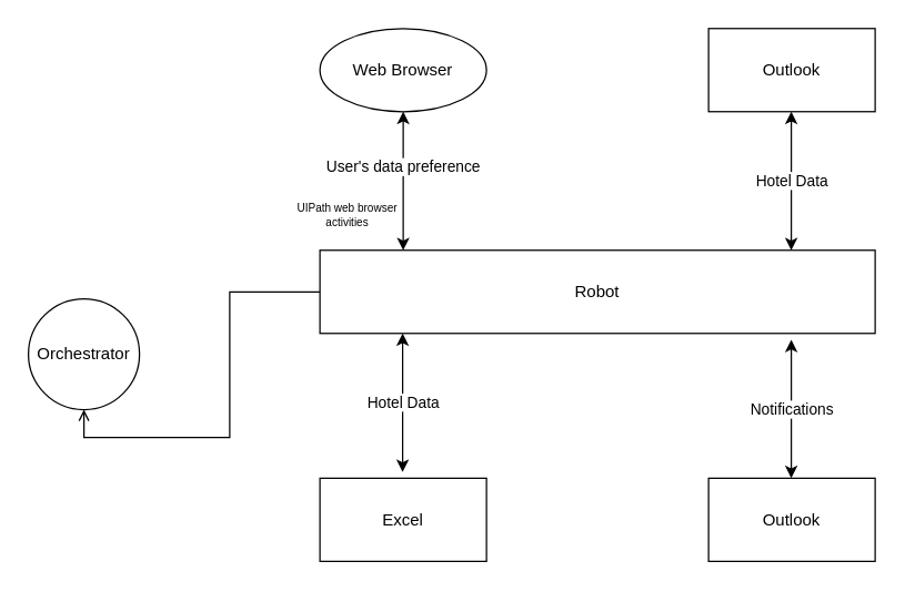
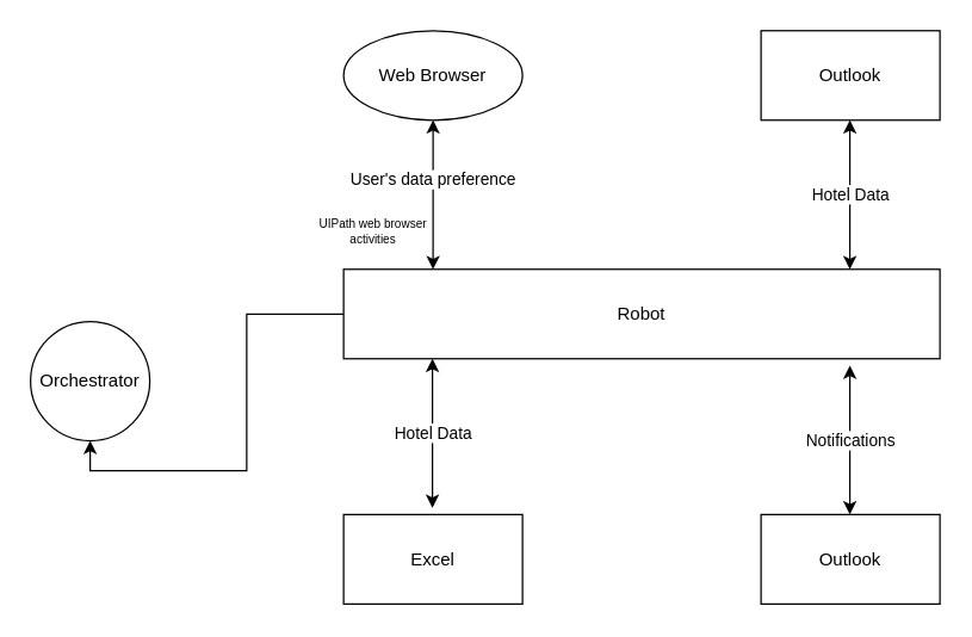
  <mxCell id="0" />
  <mxCell id="1" parent="0" />
  <mxCell id="2" value="Web Browser" style="ellipse;whiteSpace=wrap;html=1;" vertex="1" parent="1"><mxGeometry x="230" y="20" width="120" height="60" as="geometry" /></mxCell>
  <mxCell id="3" value="Outlook" style="rounded=0;whiteSpace=wrap;html=1;" vertex="1" parent="1"><mxGeometry x="510" y="20" width="120" height="60" as="geometry" /></mxCell>
  <mxCell id="4" value="Excel" style="rounded=0;whiteSpace=wrap;html=1;" vertex="1" parent="1"><mxGeometry x="230" y="344.5" width="120" height="60" as="geometry" /></mxCell>
  <mxCell id="5" value="Outlook" style="rounded=0;whiteSpace=wrap;html=1;" vertex="1" parent="1"><mxGeometry x="510" y="344.5" width="120" height="60" as="geometry" /></mxCell>
- <mxCell id="6" style="edgeStyle=orthogonalEdgeStyle;rounded=0;orthogonalLoop=1;jettySize=auto;html=1;entryX=0.5;entryY=1;entryDx=0;entryDy=0;endArrow=open;" edge="1" parent="1" source="7" target="8"><mxGeometry relative="1" as="geometry" /></mxCell>
+ <mxCell id="6" style="edgeStyle=orthogonalEdgeStyle;rounded=0;orthogonalLoop=1;jettySize=auto;html=1;entryX=0.5;entryY=1;entryDx=0;entryDy=0;" edge="1" parent="1" source="7" target="8"><mxGeometry relative="1" as="geometry" /></mxCell>
  <mxCell id="7" value="Robot" style="rounded=0;whiteSpace=wrap;html=1;" vertex="1" parent="1"><mxGeometry x="230" y="180" width="400" height="60" as="geometry" /></mxCell>
  <mxCell id="8" value="Orchestrator" style="ellipse;whiteSpace=wrap;html=1;aspect=fixed;" vertex="1" parent="1"><mxGeometry x="20" y="215" width="80" height="80" as="geometry" /></mxCell>
  <mxCell id="9" value="User's data preference" style="endArrow=classic;startArrow=classic;html=1;rounded=0;" edge="1" parent="1" target="2"><mxGeometry x="0.2" width="50" height="50" relative="1" as="geometry"><mxPoint x="290" y="180" as="sourcePoint" /><mxPoint x="290" y="110" as="targetPoint" /><mxPoint as="offset" /></mxGeometry></mxCell>
  <mxCell id="10" value="Hotel Data" style="endArrow=classic;startArrow=classic;html=1;rounded=0;" edge="1" parent="1"><mxGeometry width="50" height="50" relative="1" as="geometry"><mxPoint x="289.58" y="340" as="sourcePoint" /><mxPoint x="289.58" y="240" as="targetPoint" /></mxGeometry></mxCell>
  <mxCell id="11" value="Notifications" style="endArrow=classic;startArrow=classic;html=1;rounded=0;" edge="1" parent="1"><mxGeometry width="50" height="50" relative="1" as="geometry"><mxPoint x="569.58" y="344.5" as="sourcePoint" /><mxPoint x="569.58" y="244.5" as="targetPoint" /></mxGeometry></mxCell>
  <mxCell id="12" value="Hotel Data" style="endArrow=classic;startArrow=classic;html=1;rounded=0;" edge="1" parent="1"><mxGeometry width="50" height="50" relative="1" as="geometry"><mxPoint x="569.58" y="180" as="sourcePoint" /><mxPoint x="569.58" y="80" as="targetPoint" /></mxGeometry></mxCell>
  <mxCell id="13" value="UIPath web browser activities" style="text;html=1;align=center;verticalAlign=middle;whiteSpace=wrap;rounded=0;fontSize=8;" vertex="1" parent="1"><mxGeometry x="210" y="140" width="80" height="30" as="geometry" /></mxCell>
